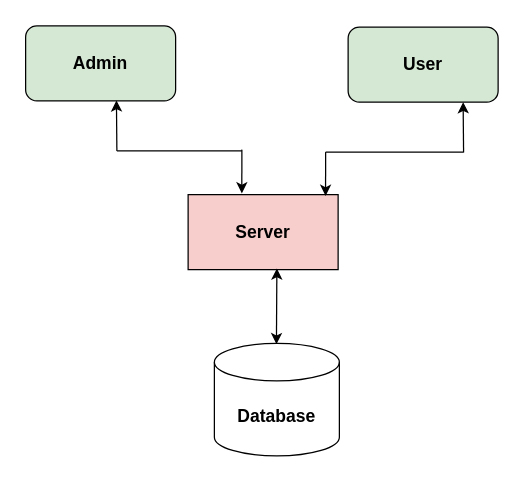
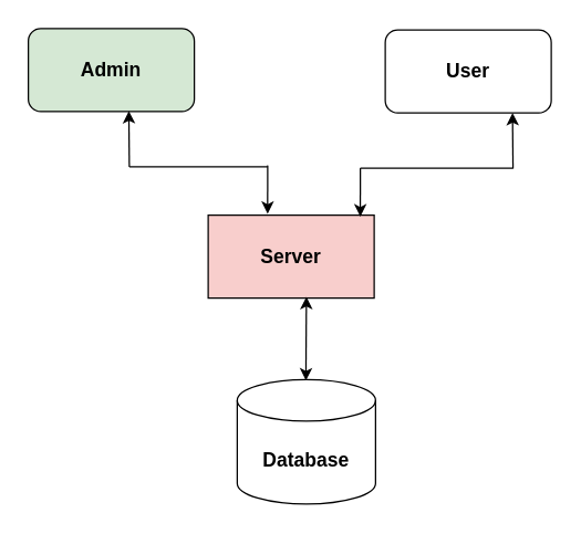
  <mxCell id="0" />
  <mxCell id="1" parent="0" />
  <mxCell id="2" value="&lt;font style=&quot;font-size: 14px;&quot;&gt;&lt;b&gt;Admin&lt;/b&gt;&lt;/font&gt;" style="rounded=1;whiteSpace=wrap;html=1;fillColor=#d5e8d4;" parent="1" vertex="1"><mxGeometry x="20" y="20" width="120" height="60" as="geometry" /></mxCell>
- <mxCell id="3" value="&lt;font style=&quot;font-size: 14px;&quot;&gt;&lt;b&gt;User&lt;/b&gt;&lt;/font&gt;" style="rounded=1;whiteSpace=wrap;html=1;fillColor=#d5e8d4;" parent="1" vertex="1"><mxGeometry x="278" y="21" width="120" height="60" as="geometry" /></mxCell>
+ <mxCell id="3" value="&lt;font style=&quot;font-size: 14px;&quot;&gt;&lt;b&gt;User&lt;/b&gt;&lt;/font&gt;" style="rounded=1;whiteSpace=wrap;html=1;" parent="1" vertex="1"><mxGeometry x="278" y="21" width="120" height="60" as="geometry" /></mxCell>
  <mxCell id="4" value="&lt;font style=&quot;font-size: 14px;&quot;&gt;&lt;b&gt;Server&lt;/b&gt;&lt;/font&gt;" style="rounded=0;whiteSpace=wrap;html=1;fillColor=#f8cecc;" parent="1" vertex="1"><mxGeometry x="150" y="155" width="120" height="60" as="geometry" /></mxCell>
  <mxCell id="5" value="" style="endArrow=classic;html=1;rounded=0;fontSize=14;entryX=0.597;entryY=1.01;entryDx=0;entryDy=0;entryPerimeter=0;" parent="1" edge="1"><mxGeometry width="50" height="50" relative="1" as="geometry"><mxPoint x="93" y="120" as="sourcePoint" /><mxPoint x="92.64" y="79.6" as="targetPoint" /></mxGeometry></mxCell>
  <mxCell id="6" value="" style="endArrow=none;html=1;rounded=0;fontSize=14;" parent="1" edge="1"><mxGeometry width="50" height="50" relative="1" as="geometry"><mxPoint x="93" y="120" as="sourcePoint" /><mxPoint x="193" y="120" as="targetPoint" /></mxGeometry></mxCell>
  <mxCell id="7" value="" style="endArrow=classic;html=1;rounded=0;fontSize=14;entryX=0.333;entryY=0.167;entryDx=0;entryDy=0;entryPerimeter=0;" parent="1" edge="1"><mxGeometry width="50" height="50" relative="1" as="geometry"><mxPoint x="193" y="119" as="sourcePoint" /><mxPoint x="192.96" y="154.02" as="targetPoint" /></mxGeometry></mxCell>
  <mxCell id="8" value="" style="endArrow=classic;html=1;rounded=0;fontSize=14;entryX=0.597;entryY=1.01;entryDx=0;entryDy=0;entryPerimeter=0;" parent="1" edge="1"><mxGeometry width="50" height="50" relative="1" as="geometry"><mxPoint x="370.36" y="121.4" as="sourcePoint" /><mxPoint x="370" y="81" as="targetPoint" /></mxGeometry></mxCell>
  <mxCell id="9" value="" style="endArrow=none;html=1;rounded=0;fontSize=14;" parent="1" edge="1"><mxGeometry width="50" height="50" relative="1" as="geometry"><mxPoint x="260" y="121" as="sourcePoint" /><mxPoint x="370" y="121" as="targetPoint" /></mxGeometry></mxCell>
  <mxCell id="10" value="" style="endArrow=classic;html=1;rounded=0;fontSize=14;entryX=0.333;entryY=0.167;entryDx=0;entryDy=0;entryPerimeter=0;" parent="1" edge="1"><mxGeometry width="50" height="50" relative="1" as="geometry"><mxPoint x="260" y="121" as="sourcePoint" /><mxPoint x="259.96" y="156.02" as="targetPoint" /></mxGeometry></mxCell>
  <mxCell id="11" value="" style="endArrow=classic;startArrow=classic;html=1;rounded=0;fontSize=14;exitX=0.396;exitY=0.007;exitDx=0;exitDy=0;exitPerimeter=0;" parent="1" edge="1"><mxGeometry width="50" height="50" relative="1" as="geometry"><mxPoint x="220.64" y="274.63" as="sourcePoint" /><mxPoint x="221" y="214" as="targetPoint" /></mxGeometry></mxCell>
  <mxCell id="12" value="&lt;b style=&quot;font-size: 14px;&quot;&gt;Database&lt;/b&gt;" style="shape=cylinder3;whiteSpace=wrap;html=1;boundedLbl=1;backgroundOutline=1;size=15;" vertex="1" parent="1"><mxGeometry x="171" y="274" width="100" height="90" as="geometry" /></mxCell>
